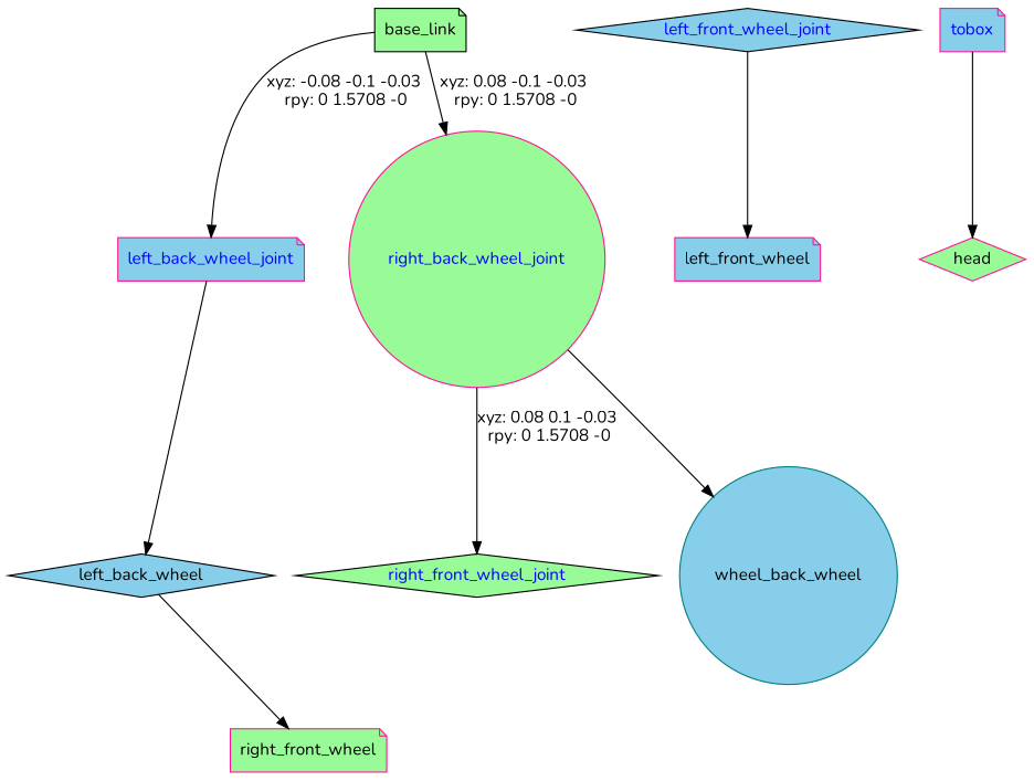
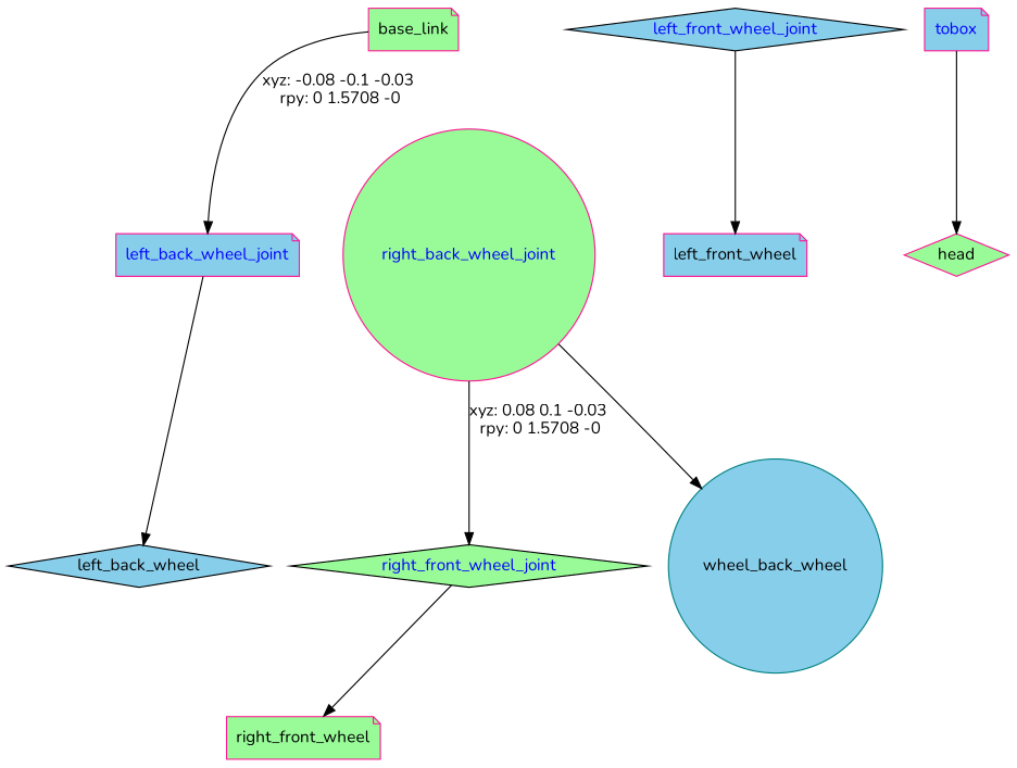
  digraph {
    fontname=Nunito
    node [color=deeppink fillcolor=skyblue fontname=Nunito shape=note style=filled]
    edge [fontname=Nunito]
-   n1 [color=black fillcolor=palegreen label=base_link]
+   n1 [fillcolor=palegreen label=base_link]
    left_back_wheel_joint [fontcolor=blue]
    right_back_wheel_joint [fillcolor=palegreen fontcolor=blue shape=circle]
    n4 [color=black label=left_back_wheel shape=diamond]
    left_front_wheel_joint [color=black fontcolor=blue shape=diamond]
    n6 [label=left_front_wheel]
    right_front_wheel_joint [color=black fillcolor=palegreen fontcolor=blue shape=diamond]
    n8 [color=teal label=wheel_back_wheel shape=circle]
    n9 [fillcolor=palegreen label=right_front_wheel]
    tobox [fontcolor=blue]
    n11 [fillcolor=palegreen label=head shape=diamond]
    n1 -> left_back_wheel_joint [label="xyz: -0.08 -0.1 -0.03 \nrpy: 0 1.5708 -0"]
-   n1 -> right_back_wheel_joint [label="xyz: 0.08 -0.1 -0.03 \nrpy: 0 1.5708 -0"]
    left_back_wheel_joint -> n4
    right_back_wheel_joint -> right_front_wheel_joint [label="xyz: 0.08 0.1 -0.03 \nrpy: 0 1.5708 -0"]
    right_back_wheel_joint -> n8
    left_front_wheel_joint -> n6
-   n4 -> n9
+   right_front_wheel_joint -> n9
    tobox -> n11
  }
